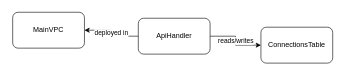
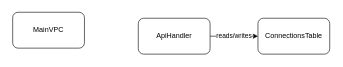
  <mxCell id="0" />
  <mxCell id="1" parent="0" />
  <mxCell id="2" value="MainVPC" style="rounded=1;whiteSpace=wrap;html=1;" vertex="1" parent="1"><mxGeometry x="20" y="20" width="120" height="60" as="geometry" /></mxCell>
  <mxCell id="3" value="ApiHandler" style="rounded=1;whiteSpace=wrap;html=1;" vertex="1" parent="1"><mxGeometry x="230" y="30" width="120" height="60" as="geometry" /></mxCell>
- <mxCell id="4" value="ConnectionsTable" style="rounded=1;whiteSpace=wrap;html=1;" vertex="1" parent="1"><mxGeometry x="435" y="45" width="120" height="60" as="geometry" /></mxCell>
- <mxCell id="5" value="deployed in" style="edgeStyle=orthogonalEdgeStyle;rounded=0;orthogonalLoop=1;jettySize=auto;html=1;" edge="1" parent="1" source="3" target="2"><mxGeometry relative="1" as="geometry" /></mxCell>
+ <mxCell id="4" value="ConnectionsTable" style="rounded=1;whiteSpace=wrap;html=1;" vertex="1" parent="1"><mxGeometry x="430" y="30" width="120" height="60" as="geometry" /></mxCell>
  <mxCell id="6" value="reads/writes" style="edgeStyle=orthogonalEdgeStyle;rounded=0;orthogonalLoop=1;jettySize=auto;html=1;" edge="1" parent="1" source="3" target="4"><mxGeometry relative="1" as="geometry" /></mxCell>
